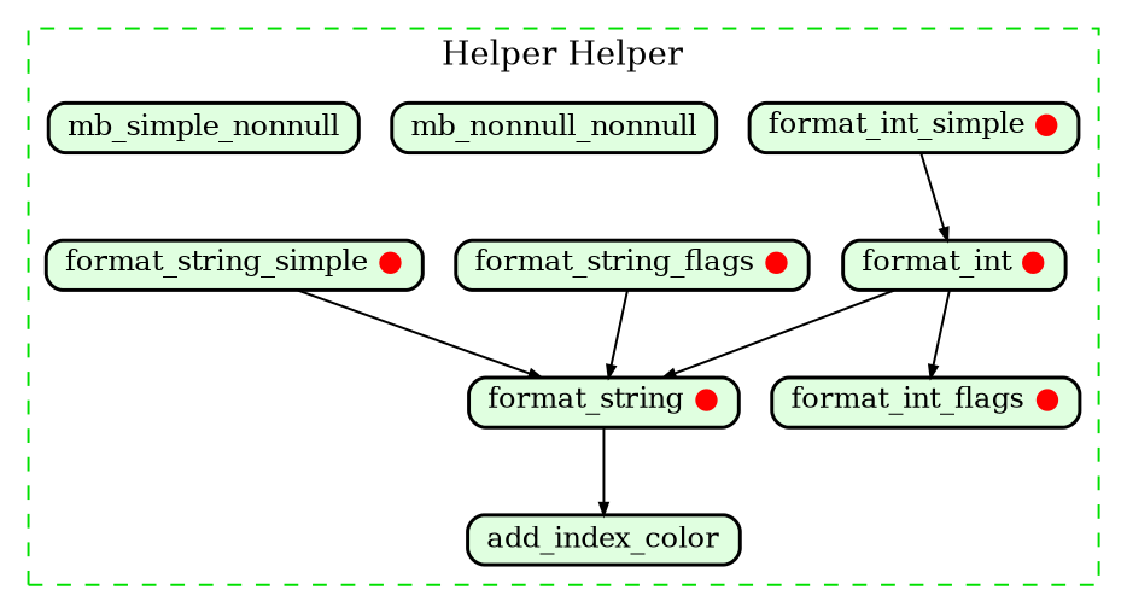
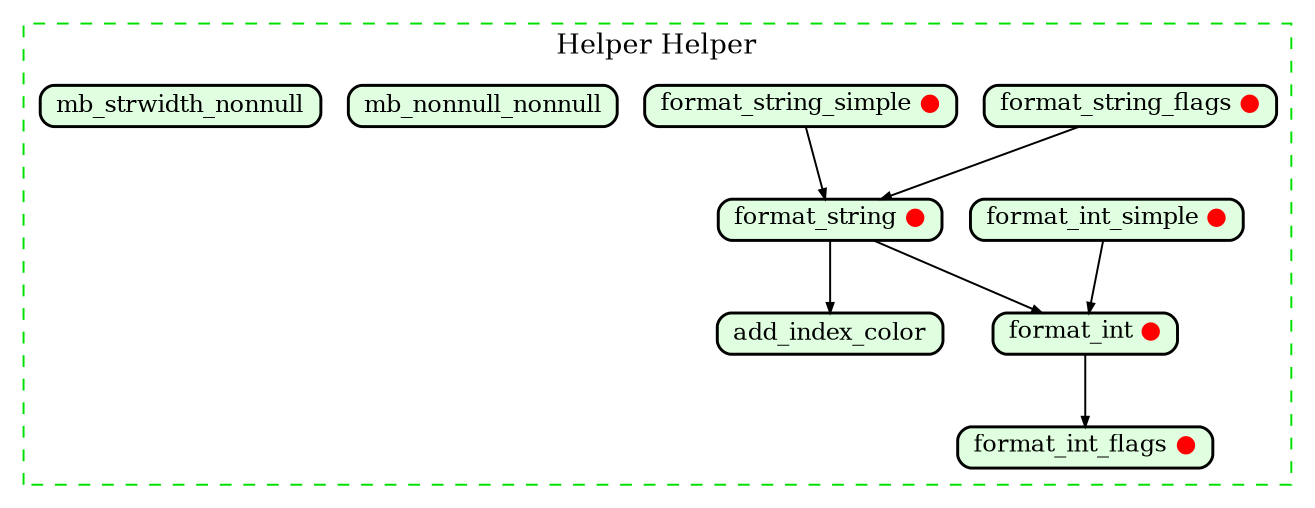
  digraph {
    compound=true
    nodesep=0.2
    rankdir=TB
    ranksep=0.5
    node [color=black fillcolor="#e0ffe0" fontsize=12 penwidth=1.5 shape=Mrecord style=filled]
    edge [arrowsize=0.5 penwidth=1.0]
    n1 [height=0.2 label=<format_int <font color="red">●</font>>]
    n2 [height=0.2 label=<format_string <font color="red">●</font>>]
    n3 [height=0.2 label=<format_int_flags <font color="red">●</font>>]
    n4 [height=0.2 label=<format_int_simple <font color="red">●</font>>]
    add_index_color [height=0.2]
    n6 [height=0.2 label=<format_string_flags <font color="red">●</font>>]
    n7 [height=0.2 label=<format_string_simple <font color="red">●</font>>]
    n8 [height=0.2 label=mb_nonnull_nonnull]
-   mb_strwidth_nonnull [height=0.2 label=mb_simple_nonnull]
+   mb_strwidth_nonnull [height=0.2]
    subgraph cluster_1 {
      color="#00e000"
      fillcolor=white
      fontcolor=black
      label="Helper Helper"
      style=dashed
      n1
      n2
      n3
      n4
      add_index_color
      n6
      n7
      n8
      mb_strwidth_nonnull
    }
-   n1 -> n2
+   n2 -> n1
    n1 -> n3
    n2 -> add_index_color
    n4 -> n1
    n6 -> n2
    n7 -> n2
  }
